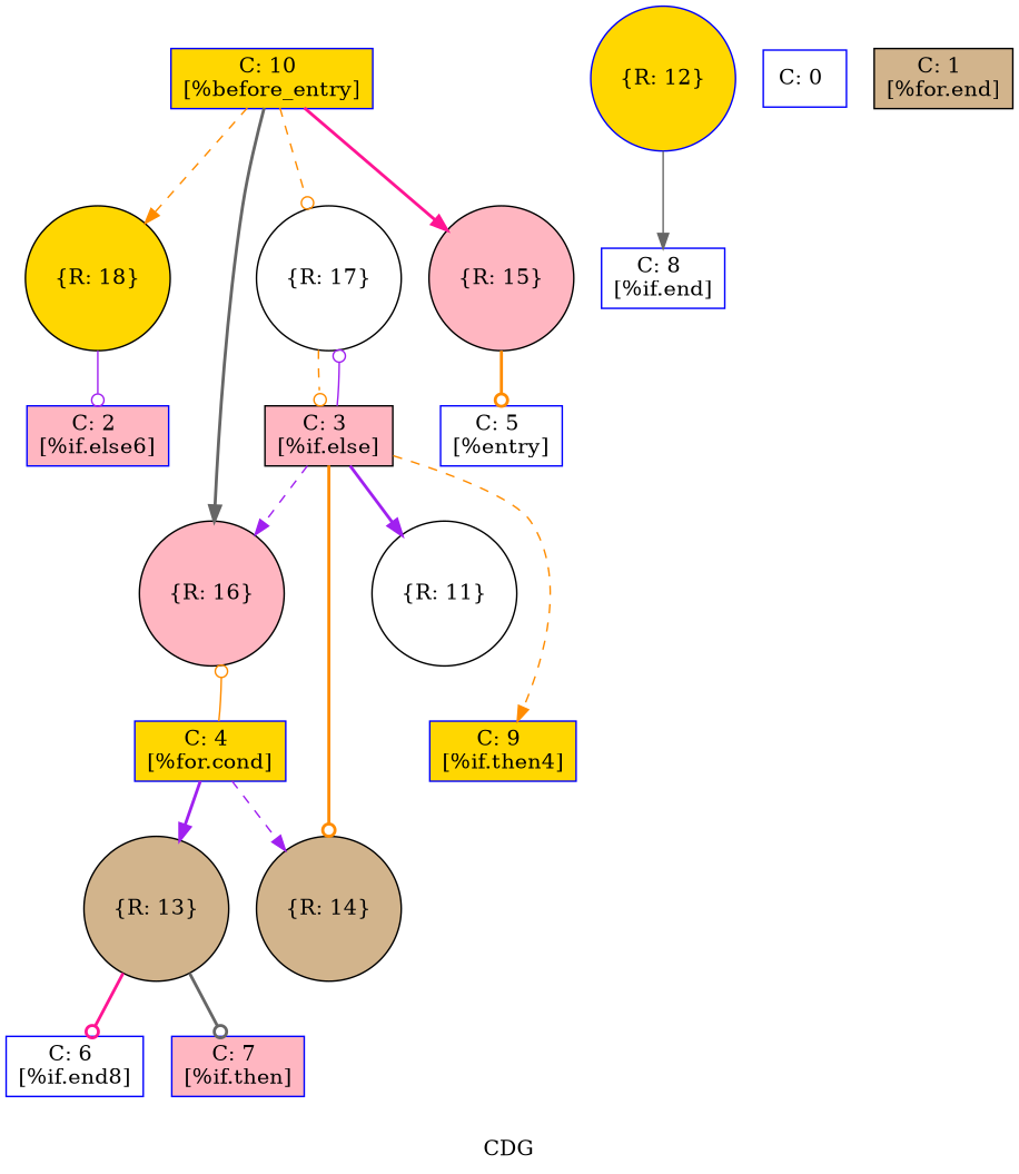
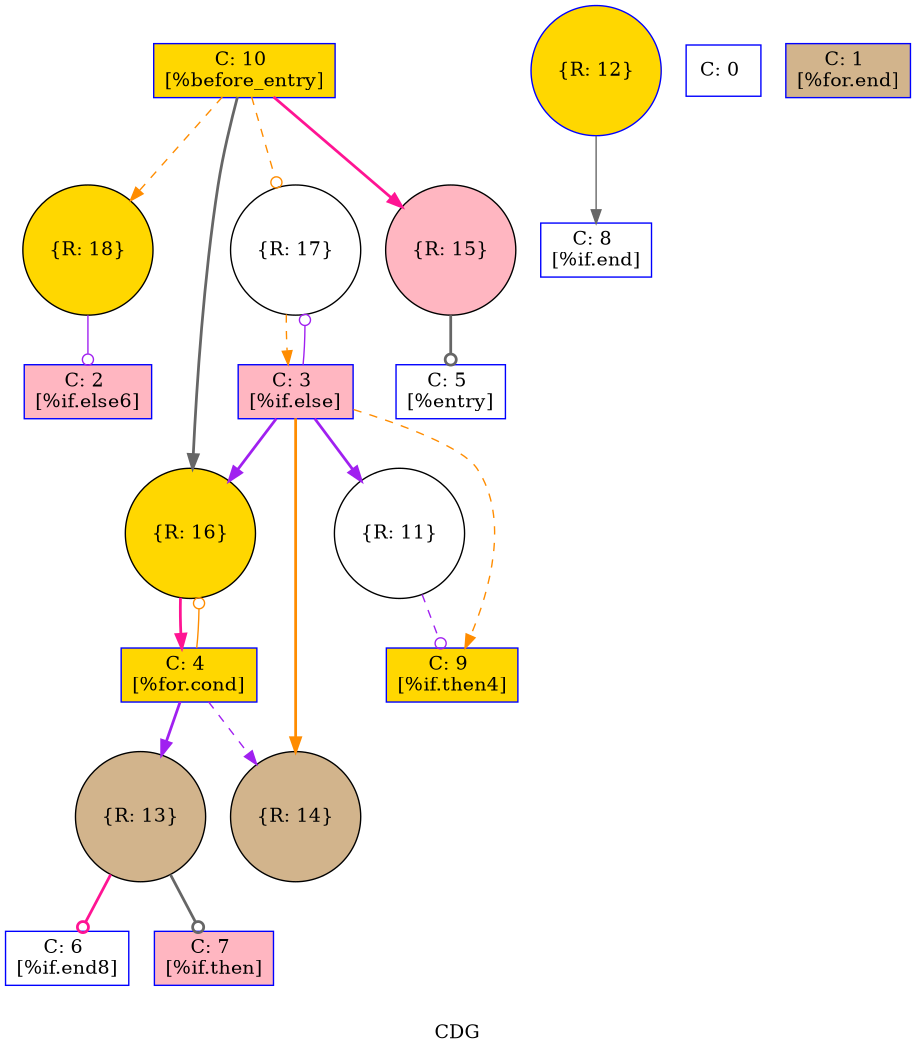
  digraph {
    label=CDG
    node [fillcolor=white shape=record style=filled color=blue]
    edge [arrowhead=normal color=purple style=bold]
    n1 [fillcolor=gold label="{R: 18}" shape=circle color=""]
    n2 [fillcolor=lightpink label="{C: 2 \n[%if.else6]\n}"]
    n3 [label="{R: 17}" shape=circle color=""]
-   n4 [color=black fillcolor=lightpink label="{C: 3 \n[%if.else]\n}"]
-   n5 [fillcolor=lightpink label="{R: 16}" shape=circle color=""]
+   n4 [fillcolor=lightpink label="{C: 3 \n[%if.else]\n}"]
+   n5 [fillcolor=gold label="{R: 16}" shape=circle color=""]
    n6 [fillcolor=tan label="{R: 14}" shape=circle color=""]
    n7 [label="{R: 11}" shape=circle color=""]
    n8 [fillcolor=gold label="{C: 9 \n[%if.then4]\n}"]
    n9 [fillcolor=gold label="{C: 4 \n[%for.cond]\n}"]
    n10 [fillcolor=gold label="{R: 12}" shape=circle]
    n11 [label="{C: 8 \n[%if.end]\n}"]
    n12 [fillcolor=tan label="{R: 13}" shape=circle color=""]
    n13 [label="{C: 6 \n[%if.end8]\n}"]
    n14 [fillcolor=lightpink label="{C: 7 \n[%if.then]\n}"]
    n15 [fillcolor=lightpink label="{R: 15}" shape=circle color=""]
    n16 [label="{C: 5 \n[%entry]\n}"]
    n17 [label="{C: 0 \n}"]
-   n18 [color=black fillcolor=tan label="{C: 1 \n[%for.end]\n}"]
+   n18 [fillcolor=tan label="{C: 1 \n[%for.end]\n}"]
    n19 [fillcolor=gold label="{C: 10 \n[%before_entry]\n}"]
    n1 -> n2 [arrowhead=odot style=solid]
-   n3 -> n4 [arrowhead=odot color=darkorange style=dashed]
+   n3 -> n4 [color=darkorange style=dashed]
    n4 -> n3 [arrowhead=odot style=solid]
-   n4 -> n5 [style=dashed]
-   n4 -> n6 [arrowhead=odot color=darkorange]
+   n4 -> n5
+   n4 -> n6 [color=darkorange]
    n4 -> n7
    n4 -> n8 [color=darkorange style=dashed]
+   n5 -> n9 [color=deeppink]
+   n7 -> n8 [arrowhead=odot style=dashed]
    n9 -> n5 [arrowhead=odot color=darkorange style=solid]
    n9 -> n6 [style=dashed]
    n9 -> n12
    n10 -> n11 [color=gray40 style=solid]
    n12 -> n13 [arrowhead=odot color=deeppink]
    n12 -> n14 [arrowhead=odot color=gray40]
-   n15 -> n16 [arrowhead=odot color=darkorange]
+   n15 -> n16 [arrowhead=odot color=gray40]
    n19 -> n1 [color=darkorange style=dashed]
    n19 -> n3 [arrowhead=odot color=darkorange style=dashed]
    n19 -> n5 [color=gray40]
    n19 -> n15 [color=deeppink]
  }
